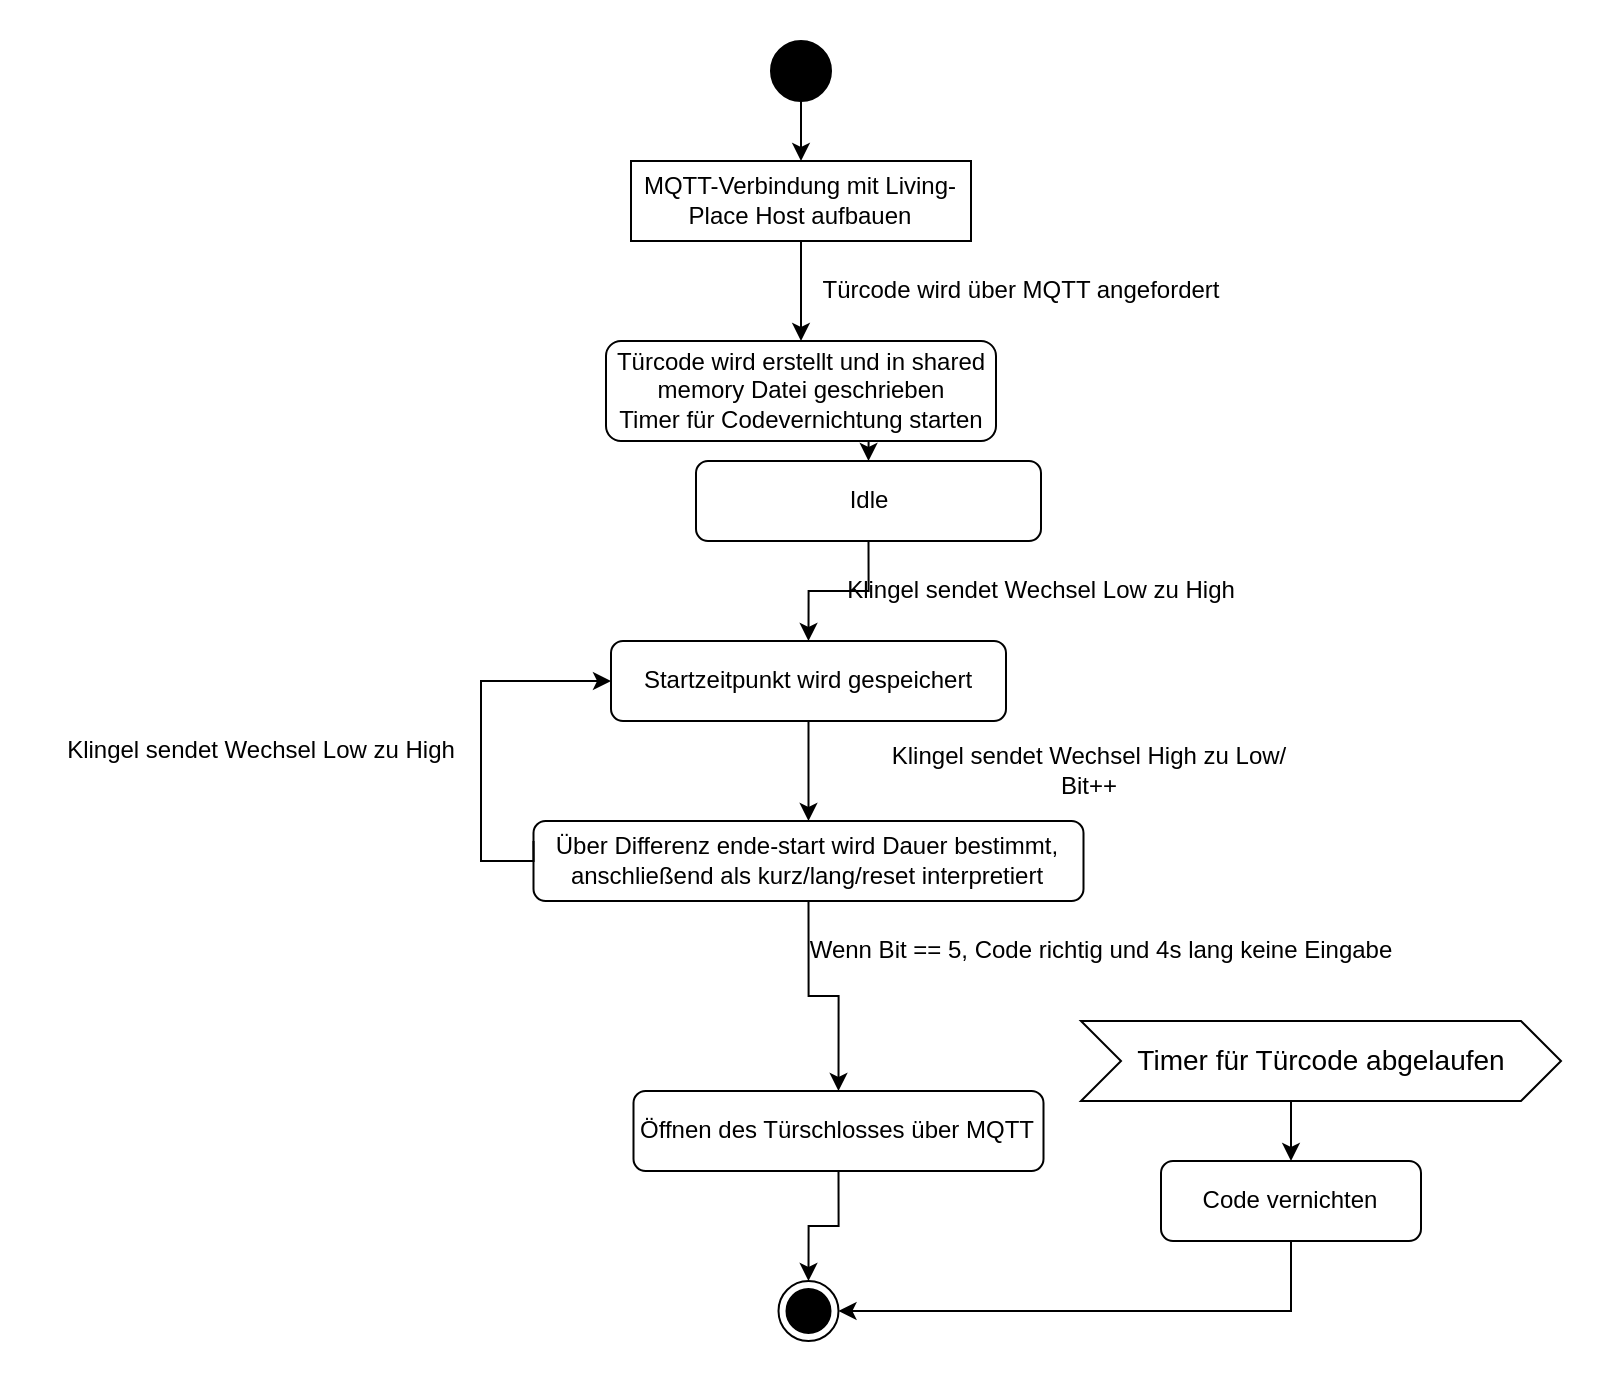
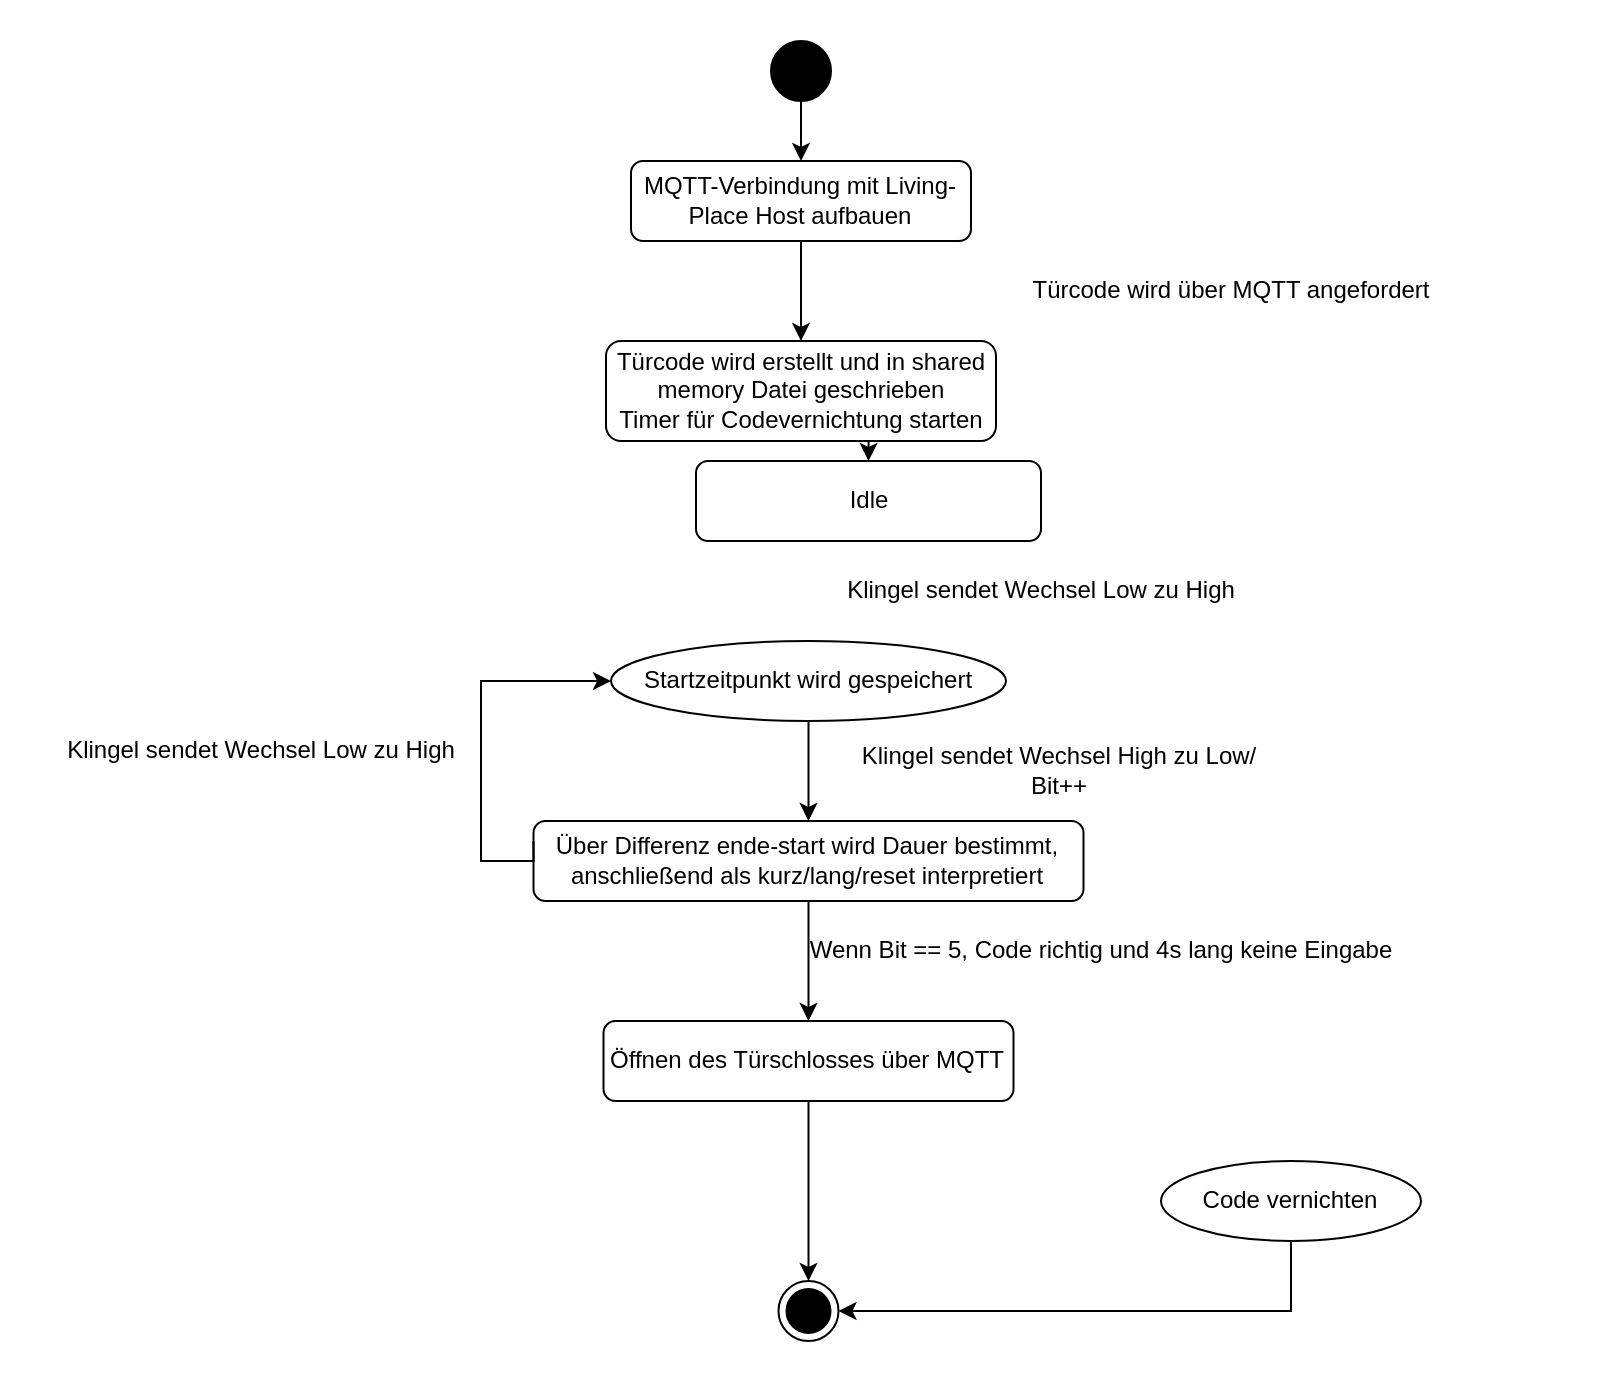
  <mxCell id="0" />
  <mxCell id="1" parent="0" />
  <mxCell id="2" style="edgeStyle=orthogonalEdgeStyle;rounded=0;orthogonalLoop=1;jettySize=auto;html=1;exitX=0.5;exitY=1;exitDx=0;exitDy=0;entryX=0.5;entryY=0;entryDx=0;entryDy=0;" parent="1" source="3" target="6" edge="1"><mxGeometry relative="1" as="geometry" /></mxCell>
- <mxCell id="3" value="MQTT-Verbindung mit Living-Place Host aufbauen" style="whiteSpace=wrap;html=1;fontSize=12;glass=0;strokeWidth=1;shadow=0;rounded=0;" parent="1" vertex="1"><mxGeometry x="315" y="80" width="170" height="40" as="geometry" /></mxCell>
+ <mxCell id="3" value="MQTT-Verbindung mit Living-Place Host aufbauen" style="rounded=1;whiteSpace=wrap;html=1;fontSize=12;glass=0;strokeWidth=1;shadow=0;" parent="1" vertex="1"><mxGeometry x="315" y="80" width="170" height="40" as="geometry" /></mxCell>
  <mxCell id="4" style="edgeStyle=orthogonalEdgeStyle;rounded=0;orthogonalLoop=1;jettySize=auto;html=1;exitX=0.5;exitY=1;exitDx=0;exitDy=0;entryX=0.5;entryY=0;entryDx=0;entryDy=0;" parent="1" source="5" target="3" edge="1"><mxGeometry relative="1" as="geometry" /></mxCell>
  <mxCell id="5" value="" style="ellipse;fillColor=strokeColor;" parent="1" vertex="1"><mxGeometry x="385" width="30" height="30" as="geometry" y="20" /></mxCell>
  <mxCell id="6" value="Türcode wird erstellt und in shared memory Datei geschrieben&lt;br&gt;Timer für Codevernichtung starten" style="rounded=1;whiteSpace=wrap;html=1;fontSize=12;glass=0;strokeWidth=1;shadow=0;" parent="1" vertex="1"><mxGeometry x="302.5" y="170" width="195" height="50" as="geometry" /></mxCell>
- <mxCell id="7" value="Türcode wird über MQTT angefordert" style="text;html=1;align=center;verticalAlign=middle;resizable=0;points=[];autosize=1;strokeColor=none;fillColor=none;" parent="1" vertex="1"><mxGeometry x="400" y="130" width="220" height="30" as="geometry" /></mxCell>
+ <mxCell id="7" value="Türcode wird über MQTT angefordert" style="text;html=1;align=center;verticalAlign=middle;resizable=0;points=[];autosize=1;strokeColor=none;fillColor=none;" parent="1" vertex="1"><mxGeometry x="505" y="130" width="220" height="30" as="geometry" /></mxCell>
  <mxCell id="8" style="edgeStyle=orthogonalEdgeStyle;rounded=0;orthogonalLoop=1;jettySize=auto;html=1;exitX=0.5;exitY=1;exitDx=0;exitDy=0;entryX=0.5;entryY=0;entryDx=0;entryDy=0;" parent="1" source="6" target="16" edge="1"><mxGeometry relative="1" as="geometry"><mxPoint x="400" y="300" as="sourcePoint" /></mxGeometry></mxCell>
  <mxCell id="9" style="edgeStyle=orthogonalEdgeStyle;rounded=0;orthogonalLoop=1;jettySize=auto;html=1;exitX=0.5;exitY=1;exitDx=0;exitDy=0;entryX=0.5;entryY=0;entryDx=0;entryDy=0;" parent="1" source="10" target="14" edge="1"><mxGeometry relative="1" as="geometry" /></mxCell>
- <mxCell id="10" value="Startzeitpunkt wird gespeichert" style="rounded=1;whiteSpace=wrap;html=1;fontSize=12;glass=0;strokeWidth=1;shadow=0;" parent="1" vertex="1"><mxGeometry x="305" y="320" width="197.5" height="40" as="geometry" /></mxCell>
- <mxCell id="11" value="&lt;span style=&quot;&quot;&gt;Klingel sendet Wechsel High zu Low/&lt;br&gt;Bit++&lt;br&gt;&lt;/span&gt;" style="text;html=1;align=center;verticalAlign=middle;resizable=0;points=[];autosize=1;strokeColor=none;fillColor=none;" parent="1" vertex="1"><mxGeometry x="438.75" y="370" width="210" height="30" as="geometry" /></mxCell>
+ <mxCell id="10" value="Startzeitpunkt wird gespeichert" style="ellipse;whiteSpace=wrap;html=1;fontSize=12;glass=0;strokeWidth=1;shadow=0;" parent="1" vertex="1"><mxGeometry x="305" y="320" width="197.5" height="40" as="geometry" /></mxCell>
+ <mxCell id="11" value="&lt;span style=&quot;&quot;&gt;Klingel sendet Wechsel High zu Low/&lt;br&gt;Bit++&lt;br&gt;&lt;/span&gt;" style="text;html=1;align=center;verticalAlign=middle;resizable=0;points=[];autosize=1;strokeColor=none;fillColor=none;" parent="1" vertex="1"><mxGeometry x="423.75" y="370" width="210" height="30" as="geometry" /></mxCell>
  <mxCell id="12" value="&lt;span style=&quot;&quot;&gt;Klingel sendet Wechsel Low zu High&lt;/span&gt;" style="text;html=1;align=center;verticalAlign=middle;resizable=0;points=[];autosize=1;strokeColor=none;fillColor=none;" parent="1" vertex="1"><mxGeometry x="410" y="280" width="220" height="30" as="geometry" /></mxCell>
  <mxCell id="13" style="edgeStyle=orthogonalEdgeStyle;rounded=0;orthogonalLoop=1;jettySize=auto;html=1;exitX=0.5;exitY=1;exitDx=0;exitDy=0;entryX=0.5;entryY=0;entryDx=0;entryDy=0;" parent="1" source="14" target="19" edge="1"><mxGeometry relative="1" as="geometry" /></mxCell>
  <mxCell id="14" value="Über Differenz ende-start wird Dauer bestimmt, anschließend als kurz/lang/reset interpretiert" style="rounded=1;whiteSpace=wrap;html=1;fontSize=12;glass=0;strokeWidth=1;shadow=0;" parent="1" vertex="1"><mxGeometry x="266.25" y="410" width="275" height="40" as="geometry" /></mxCell>
- <mxCell id="15" style="edgeStyle=orthogonalEdgeStyle;rounded=0;orthogonalLoop=1;jettySize=auto;html=1;exitX=0.5;exitY=1;exitDx=0;exitDy=0;entryX=0.5;entryY=0;entryDx=0;entryDy=0;" parent="1" source="16" target="10" edge="1"><mxGeometry relative="1" as="geometry" /></mxCell>
  <mxCell id="16" value="Idle" style="rounded=1;whiteSpace=wrap;html=1;fontSize=12;glass=0;strokeWidth=1;shadow=0;" parent="1" vertex="1"><mxGeometry x="347.5" y="230" width="172.5" height="40" as="geometry" /></mxCell>
  <mxCell id="17" value="" style="edgeStyle=orthogonalEdgeStyle;rounded=0;orthogonalLoop=1;jettySize=auto;html=1;exitX=0;exitY=0.25;exitDx=0;exitDy=0;endArrow=classic;entryX=0;entryY=0.5;entryDx=0;entryDy=0;endFill=1;" parent="1" source="14" target="10" edge="1"><mxGeometry relative="1" as="geometry"><mxPoint x="500" y="450" as="sourcePoint" /><mxPoint x="300" y="330" as="targetPoint" /><Array as="points"><mxPoint x="266" y="430" /><mxPoint x="240" y="430" /><mxPoint x="240" y="340" /></Array></mxGeometry></mxCell>
  <mxCell id="18" style="edgeStyle=orthogonalEdgeStyle;rounded=0;orthogonalLoop=1;jettySize=auto;html=1;exitX=0.5;exitY=1;exitDx=0;exitDy=0;entryX=0.5;entryY=0;entryDx=0;entryDy=0;" parent="1" source="19" target="21" edge="1"><mxGeometry relative="1" as="geometry" /></mxCell>
- <mxCell id="19" value="Öffnen des Türschlosses über MQTT" style="rounded=1;whiteSpace=wrap;html=1;fontSize=12;glass=0;strokeWidth=1;shadow=0;" parent="1" vertex="1"><mxGeometry x="316.25" y="545" width="205" height="40" as="geometry" /></mxCell>
+ <mxCell id="19" value="Öffnen des Türschlosses über MQTT" style="rounded=1;whiteSpace=wrap;html=1;fontSize=12;glass=0;strokeWidth=1;shadow=0;" parent="1" vertex="1"><mxGeometry x="301.25" y="510" width="205" height="40" as="geometry" /></mxCell>
  <mxCell id="20" value="Wenn Bit == 5, Code richtig und 4s lang keine Eingabe" style="text;html=1;align=center;verticalAlign=middle;resizable=0;points=[];autosize=1;strokeColor=none;fillColor=none;" parent="1" vertex="1"><mxGeometry x="395" y="465" width="310" height="20" as="geometry" /></mxCell>
  <mxCell id="21" value="" style="ellipse;html=1;shape=endState;fillColor=strokeColor;" parent="1" vertex="1"><mxGeometry x="388.75" y="640" width="30" height="30" as="geometry" /></mxCell>
- <mxCell id="22" style="edgeStyle=orthogonalEdgeStyle;rounded=0;orthogonalLoop=1;jettySize=auto;html=1;exitX=0;exitY=0;exitDx=110;exitDy=40;exitPerimeter=0;entryX=0.5;entryY=0;entryDx=0;entryDy=0;" parent="1" source="23" target="25" edge="1"><mxGeometry relative="1" as="geometry" /></mxCell>
- <mxCell id="23" value="Timer für Türcode abgelaufen" style="html=1;shape=mxgraph.infographic.ribbonSimple;notch1=20;notch2=20;align=center;verticalAlign=middle;fontSize=14;fontStyle=0;fillColor=#FFFFFF;" parent="1" vertex="1"><mxGeometry x="540" y="510" width="240" height="40" as="geometry" /></mxCell>
  <mxCell id="24" style="edgeStyle=orthogonalEdgeStyle;rounded=0;orthogonalLoop=1;jettySize=auto;html=1;exitX=0.5;exitY=1;exitDx=0;exitDy=0;entryX=1;entryY=0.5;entryDx=0;entryDy=0;" parent="1" source="25" target="21" edge="1"><mxGeometry relative="1" as="geometry" /></mxCell>
- <mxCell id="25" value="Code vernichten" style="rounded=1;whiteSpace=wrap;html=1;fontSize=12;glass=0;strokeWidth=1;shadow=0;" parent="1" vertex="1"><mxGeometry x="580" y="580" width="130" height="40" as="geometry" /></mxCell>
+ <mxCell id="25" value="Code vernichten" style="ellipse;whiteSpace=wrap;html=1;fontSize=12;glass=0;strokeWidth=1;shadow=0;" parent="1" vertex="1"><mxGeometry x="580" y="580" width="130" height="40" as="geometry" /></mxCell>
  <mxCell id="26" value="&lt;span style=&quot;&quot;&gt;Klingel sendet Wechsel Low zu High&lt;/span&gt;" style="text;html=1;align=center;verticalAlign=middle;resizable=0;points=[];autosize=1;strokeColor=none;fillColor=none;" vertex="1" parent="1"><mxGeometry x="20" y="360" width="220" height="30" as="geometry" /></mxCell>
